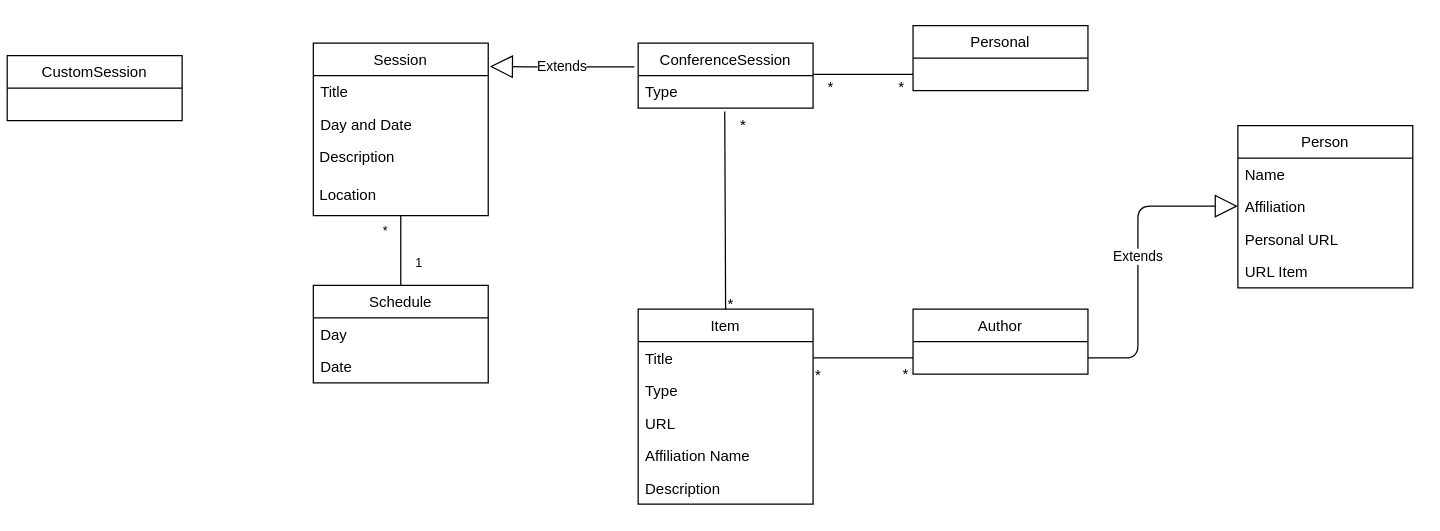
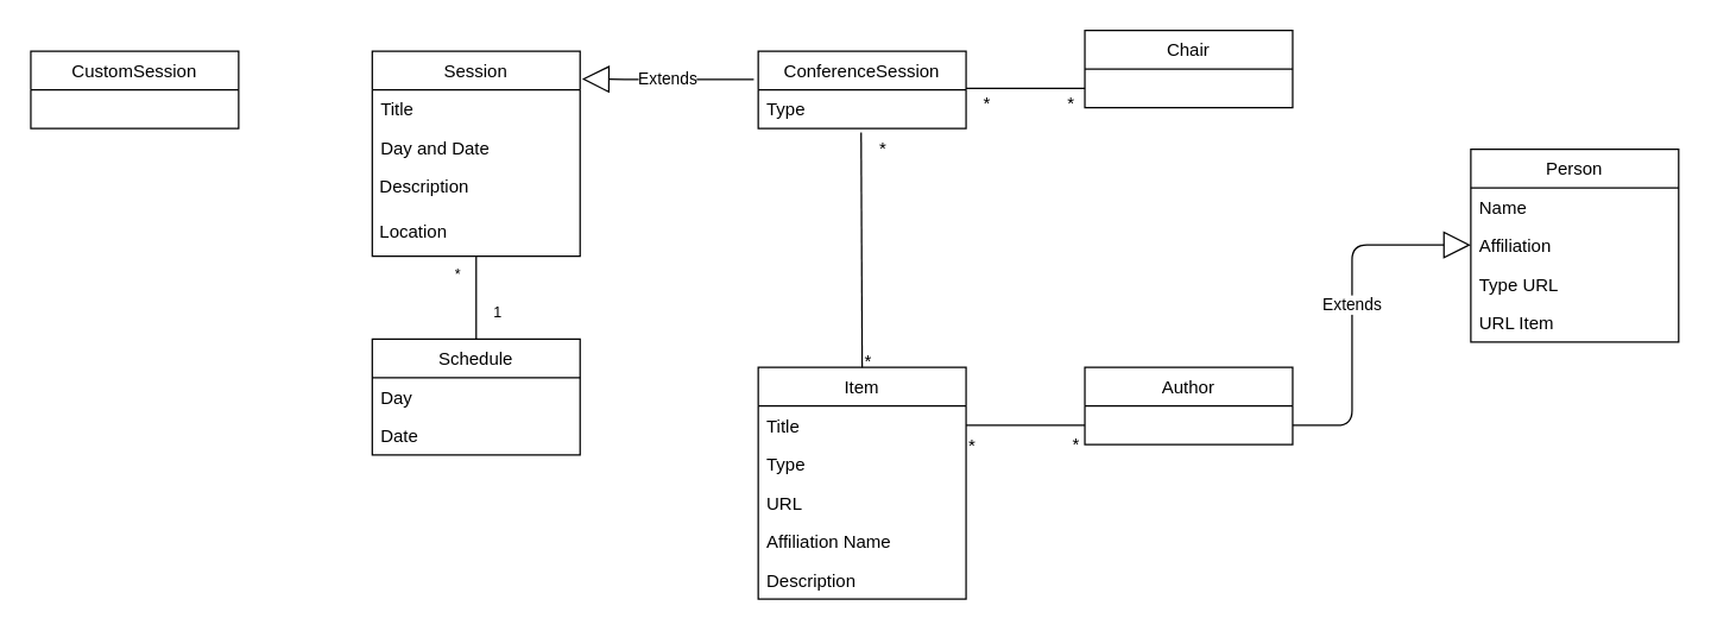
  <mxCell id="0" style=";html=1;" />
  <mxCell id="1" style=";html=1;" parent="0" />
  <mxCell id="2" value="Session" style="swimlane;fontStyle=0;childLayout=stackLayout;horizontal=1;startSize=26;fillColor=none;horizontalStack=0;resizeParent=1;resizeParentMax=0;resizeLast=0;collapsible=1;marginBottom=0;" parent="1" vertex="1"><mxGeometry x="250" y="34" width="140" height="138" as="geometry"><mxRectangle x="680" y="390" width="70" height="26" as="alternateBounds" /></mxGeometry></mxCell>
  <mxCell id="3" value="Title" style="text;strokeColor=none;fillColor=none;align=left;verticalAlign=top;spacingLeft=4;spacingRight=4;overflow=hidden;rotatable=0;points=[[0,0.5],[1,0.5]];portConstraint=eastwest;" parent="2" vertex="1"><mxGeometry y="26" width="140" height="26" as="geometry" /></mxCell>
  <mxCell id="4" value="Day and Date" style="text;strokeColor=none;fillColor=none;align=left;verticalAlign=top;spacingLeft=4;spacingRight=4;overflow=hidden;rotatable=0;points=[[0,0.5],[1,0.5]];portConstraint=eastwest;" parent="2" vertex="1"><mxGeometry y="52" width="140" height="26" as="geometry" /></mxCell>
  <mxCell id="5" value="&amp;nbsp;Description" style="text;html=1;" parent="2" vertex="1"><mxGeometry y="78" width="140" height="30" as="geometry" /></mxCell>
  <mxCell id="6" value="&amp;nbsp;Location" style="text;html=1;" parent="2" vertex="1"><mxGeometry y="108" width="140" height="30" as="geometry" /></mxCell>
  <mxCell id="7" value="Item" style="swimlane;fontStyle=0;childLayout=stackLayout;horizontal=1;startSize=26;fillColor=none;horizontalStack=0;resizeParent=1;resizeParentMax=0;resizeLast=0;collapsible=1;marginBottom=0;" parent="1" vertex="1"><mxGeometry x="510" y="247" width="140" height="156" as="geometry" /></mxCell>
  <mxCell id="8" value="Title" style="text;strokeColor=none;fillColor=none;align=left;verticalAlign=top;spacingLeft=4;spacingRight=4;overflow=hidden;rotatable=0;points=[[0,0.5],[1,0.5]];portConstraint=eastwest;" parent="7" vertex="1"><mxGeometry y="26" width="140" height="26" as="geometry" /></mxCell>
  <mxCell id="9" value="Type" style="text;strokeColor=none;fillColor=none;align=left;verticalAlign=top;spacingLeft=4;spacingRight=4;overflow=hidden;rotatable=0;points=[[0,0.5],[1,0.5]];portConstraint=eastwest;" parent="7" vertex="1"><mxGeometry y="52" width="140" height="26" as="geometry" /></mxCell>
  <mxCell id="10" value="URL" style="text;strokeColor=none;fillColor=none;align=left;verticalAlign=top;spacingLeft=4;spacingRight=4;overflow=hidden;rotatable=0;points=[[0,0.5],[1,0.5]];portConstraint=eastwest;" parent="7" vertex="1"><mxGeometry y="78" width="140" height="26" as="geometry" /></mxCell>
  <mxCell id="11" value="Affiliation Name" style="text;strokeColor=none;fillColor=none;align=left;verticalAlign=top;spacingLeft=4;spacingRight=4;overflow=hidden;rotatable=0;points=[[0,0.5],[1,0.5]];portConstraint=eastwest;" parent="7" vertex="1"><mxGeometry y="104" width="140" height="26" as="geometry" /></mxCell>
  <mxCell id="12" value="Description" style="text;strokeColor=none;fillColor=none;align=left;verticalAlign=top;spacingLeft=4;spacingRight=4;overflow=hidden;rotatable=0;points=[[0,0.5],[1,0.5]];portConstraint=eastwest;" parent="7" vertex="1"><mxGeometry y="130" width="140" height="26" as="geometry" /></mxCell>
  <mxCell id="13" value="Person" style="swimlane;fontStyle=0;childLayout=stackLayout;horizontal=1;startSize=26;fillColor=none;horizontalStack=0;resizeParent=1;resizeParentMax=0;resizeLast=0;collapsible=1;marginBottom=0;" parent="1" vertex="1"><mxGeometry x="990" y="100" width="140" height="130" as="geometry" /></mxCell>
  <mxCell id="14" value="Name" style="text;strokeColor=none;fillColor=none;align=left;verticalAlign=top;spacingLeft=4;spacingRight=4;overflow=hidden;rotatable=0;points=[[0,0.5],[1,0.5]];portConstraint=eastwest;" parent="13" vertex="1"><mxGeometry y="26" width="140" height="26" as="geometry" /></mxCell>
  <mxCell id="15" value="Affiliation" style="text;strokeColor=none;fillColor=none;align=left;verticalAlign=top;spacingLeft=4;spacingRight=4;overflow=hidden;rotatable=0;points=[[0,0.5],[1,0.5]];portConstraint=eastwest;" parent="13" vertex="1"><mxGeometry y="52" width="140" height="26" as="geometry" /></mxCell>
- <mxCell id="16" value="Personal URL" style="text;strokeColor=none;fillColor=none;align=left;verticalAlign=top;spacingLeft=4;spacingRight=4;overflow=hidden;rotatable=0;points=[[0,0.5],[1,0.5]];portConstraint=eastwest;" parent="13" vertex="1"><mxGeometry y="78" width="140" height="26" as="geometry" /></mxCell>
+ <mxCell id="16" value="Type URL" style="text;strokeColor=none;fillColor=none;align=left;verticalAlign=top;spacingLeft=4;spacingRight=4;overflow=hidden;rotatable=0;points=[[0,0.5],[1,0.5]];portConstraint=eastwest;" parent="13" vertex="1"><mxGeometry y="78" width="140" height="26" as="geometry" /></mxCell>
  <mxCell id="17" value="URL Item" style="text;strokeColor=none;fillColor=none;align=left;verticalAlign=top;spacingLeft=4;spacingRight=4;overflow=hidden;rotatable=0;points=[[0,0.5],[1,0.5]];portConstraint=eastwest;" parent="13" vertex="1"><mxGeometry y="104" width="140" height="26" as="geometry" /></mxCell>
  <mxCell id="18" value="" style="text;strokeColor=none;fillColor=none;align=left;verticalAlign=middle;spacingTop=-1;spacingLeft=4;spacingRight=4;rotatable=0;labelPosition=right;points=[];portConstraint=eastwest;" parent="1" vertex="1"><mxGeometry x="790" y="233" width="20" height="14" as="geometry" /></mxCell>
  <mxCell id="19" value="Author" style="swimlane;fontStyle=0;childLayout=stackLayout;horizontal=1;startSize=26;fillColor=none;horizontalStack=0;resizeParent=1;resizeParentMax=0;resizeLast=0;collapsible=1;marginBottom=0;" parent="1" vertex="1"><mxGeometry x="730" y="247" width="140" height="52" as="geometry" /></mxCell>
- <mxCell id="20" value="Personal" style="swimlane;fontStyle=0;childLayout=stackLayout;horizontal=1;startSize=26;fillColor=none;horizontalStack=0;resizeParent=1;resizeParentMax=0;resizeLast=0;collapsible=1;marginBottom=0;" parent="1" vertex="1"><mxGeometry x="730" y="20" width="140" height="52" as="geometry" /></mxCell>
+ <mxCell id="20" value="Chair" style="swimlane;fontStyle=0;childLayout=stackLayout;horizontal=1;startSize=26;fillColor=none;horizontalStack=0;resizeParent=1;resizeParentMax=0;resizeLast=0;collapsible=1;marginBottom=0;" parent="1" vertex="1"><mxGeometry x="730" y="20" width="140" height="52" as="geometry" /></mxCell>
  <mxCell id="21" value="" style="endArrow=none;html=1;exitX=0.5;exitY=0;exitDx=0;exitDy=0;entryX=0.495;entryY=1.106;entryDx=0;entryDy=0;entryPerimeter=0;" parent="1" source="7" edge="1" target="38"><mxGeometry width="50" height="50" relative="1" as="geometry"><mxPoint x="540" y="207" as="sourcePoint" /><mxPoint x="580" y="150" as="targetPoint" /></mxGeometry></mxCell>
  <mxCell id="22" value="*" style="text;html=1;resizable=0;points=[];autosize=1;align=left;verticalAlign=top;spacingTop=-4;" parent="1" vertex="1"><mxGeometry x="590" y="90" width="20" height="20" as="geometry" /></mxCell>
  <mxCell id="23" value="*" style="text;html=1;resizable=0;points=[];autosize=1;align=left;verticalAlign=top;spacingTop=-4;" parent="1" vertex="1"><mxGeometry x="580" y="233" width="20" height="20" as="geometry" /></mxCell>
  <mxCell id="24" value="*" style="text;html=1;resizable=0;points=[];autosize=1;align=left;verticalAlign=top;spacingTop=-4;" parent="1" vertex="1"><mxGeometry x="650" y="290" width="20" height="20" as="geometry" /></mxCell>
  <mxCell id="25" value="&amp;nbsp;&amp;nbsp; *" style="text;html=1;resizable=0;points=[];autosize=1;align=left;verticalAlign=top;spacingTop=-4;" parent="1" vertex="1"><mxGeometry x="710" y="289" width="30" height="20" as="geometry" /></mxCell>
  <mxCell id="26" value="" style="endArrow=none;html=1;exitX=1;exitY=0.5;exitDx=0;exitDy=0;entryX=0;entryY=0.75;entryDx=0;entryDy=0;" parent="1" source="8" target="19" edge="1"><mxGeometry width="50" height="50" relative="1" as="geometry"><mxPoint x="650" y="286" as="sourcePoint" /><mxPoint x="700" y="286" as="targetPoint" /><Array as="points" /></mxGeometry></mxCell>
  <mxCell id="27" value="Extends" style="endArrow=block;endSize=16;endFill=0;html=1;exitX=1;exitY=0.75;exitDx=0;exitDy=0;" parent="1" source="19" edge="1"><mxGeometry width="160" relative="1" as="geometry"><mxPoint x="830" y="164.5" as="sourcePoint" /><mxPoint x="990" y="164.5" as="targetPoint" /><Array as="points"><mxPoint x="910" y="286" /><mxPoint x="910" y="164.5" /></Array></mxGeometry></mxCell>
  <mxCell id="28" value="" style="endArrow=none;html=1;entryX=0;entryY=0.75;entryDx=0;entryDy=0;" parent="1" target="20" edge="1"><mxGeometry width="50" height="50" relative="1" as="geometry"><mxPoint x="650" y="59" as="sourcePoint" /><mxPoint x="720" y="50" as="targetPoint" /></mxGeometry></mxCell>
  <mxCell id="29" value="&lt;div&gt;*&lt;/div&gt;&lt;div&gt;&lt;br&gt;&lt;/div&gt;" style="text;html=1;resizable=0;points=[];autosize=1;align=left;verticalAlign=top;spacingTop=-4;" parent="1" vertex="1"><mxGeometry x="660" y="60" width="20" height="30" as="geometry" /></mxCell>
  <mxCell id="30" value="&amp;nbsp; *" style="text;html=1;resizable=0;points=[];autosize=1;align=left;verticalAlign=top;spacingTop=-4;" parent="1" vertex="1"><mxGeometry x="710" y="60" width="30" height="20" as="geometry" /></mxCell>
  <mxCell id="31" value="Schedule" style="swimlane;fontStyle=0;childLayout=stackLayout;horizontal=1;startSize=26;fillColor=none;horizontalStack=0;resizeParent=1;resizeParentMax=0;resizeLast=0;collapsible=1;marginBottom=0;" parent="1" vertex="1"><mxGeometry x="250" y="228" width="140" height="78" as="geometry" /></mxCell>
  <mxCell id="32" value="Day" style="text;strokeColor=none;fillColor=none;align=left;verticalAlign=top;spacingLeft=4;spacingRight=4;overflow=hidden;rotatable=0;points=[[0,0.5],[1,0.5]];portConstraint=eastwest;" parent="31" vertex="1"><mxGeometry y="26" width="140" height="26" as="geometry" /></mxCell>
  <mxCell id="33" value="Date" style="text;strokeColor=none;fillColor=none;align=left;verticalAlign=top;spacingLeft=4;spacingRight=4;overflow=hidden;rotatable=0;points=[[0,0.5],[1,0.5]];portConstraint=eastwest;" parent="31" vertex="1"><mxGeometry y="52" width="140" height="26" as="geometry" /></mxCell>
  <mxCell id="34" value="" style="endArrow=none;html=1;edgeStyle=orthogonalEdgeStyle;exitX=0.5;exitY=0;exitDx=0;exitDy=0;" parent="1" edge="1" source="31"><mxGeometry relative="1" as="geometry"><mxPoint x="390" y="242" as="sourcePoint" /><mxPoint x="320" y="172" as="targetPoint" /></mxGeometry></mxCell>
  <mxCell id="35" value="1" style="resizable=0;html=1;align=left;verticalAlign=bottom;labelBackgroundColor=#ffffff;fontSize=10;" parent="34" connectable="0" vertex="1"><mxGeometry x="-1" relative="1" as="geometry"><mxPoint x="10" y="-10" as="offset" /></mxGeometry></mxCell>
  <mxCell id="36" value="*" style="resizable=0;html=1;align=right;verticalAlign=bottom;labelBackgroundColor=#ffffff;fontSize=10;" parent="34" connectable="0" vertex="1"><mxGeometry x="1" relative="1" as="geometry"><mxPoint x="-10" y="20" as="offset" /></mxGeometry></mxCell>
  <mxCell id="37" value="ConferenceSession" style="swimlane;fontStyle=0;childLayout=stackLayout;horizontal=1;startSize=26;fillColor=none;horizontalStack=0;resizeParent=1;resizeParentMax=0;resizeLast=0;collapsible=1;marginBottom=0;" vertex="1" parent="1"><mxGeometry x="510" y="34" width="140" height="52" as="geometry" /></mxCell>
  <mxCell id="38" value="Type" style="text;strokeColor=none;fillColor=none;align=left;verticalAlign=top;spacingLeft=4;spacingRight=4;overflow=hidden;rotatable=0;points=[[0,0.5],[1,0.5]];portConstraint=eastwest;" vertex="1" parent="37"><mxGeometry y="26" width="140" height="26" as="geometry" /></mxCell>
- <mxCell id="39" value="CustomSession" style="swimlane;fontStyle=0;childLayout=stackLayout;horizontal=1;startSize=26;fillColor=none;horizontalStack=0;resizeParent=1;resizeParentMax=0;resizeLast=0;collapsible=1;marginBottom=0;" vertex="1" parent="1"><mxGeometry x="5" y="44" width="140" height="52" as="geometry" /></mxCell>
+ <mxCell id="39" value="CustomSession" style="swimlane;fontStyle=0;childLayout=stackLayout;horizontal=1;startSize=26;fillColor=none;horizontalStack=0;resizeParent=1;resizeParentMax=0;resizeLast=0;collapsible=1;marginBottom=0;" vertex="1" parent="1"><mxGeometry x="20" y="34" width="140" height="52" as="geometry" /></mxCell>
  <mxCell id="40" value="Extends" style="endArrow=block;endSize=16;endFill=0;html=1;entryX=1.009;entryY=0.136;entryDx=0;entryDy=0;entryPerimeter=0;" edge="1" parent="1" target="2"><mxGeometry width="160" relative="1" as="geometry"><mxPoint x="507" y="53" as="sourcePoint" /><mxPoint x="510" y="130" as="targetPoint" /><Array as="points"><mxPoint x="430" y="53" /></Array></mxGeometry></mxCell>
